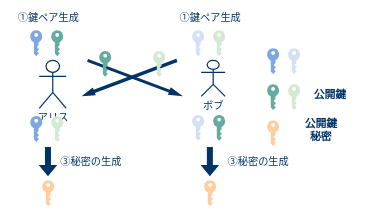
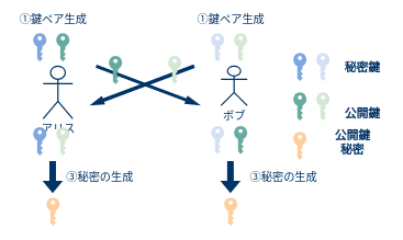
  <mxCell id="0" />
  <mxCell id="1" parent="0" />
  <mxCell id="2" value="&lt;font color=&quot;#003366&quot;&gt;&lt;font style=&quot;font-size: 17px&quot;&gt;アリス&lt;/font&gt;&lt;br&gt;&lt;/font&gt;" style="shape=umlActor;verticalLabelPosition=bottom;labelBackgroundColor=#ffffff;verticalAlign=top;html=1;outlineConnect=0;strokeColor=#003366;strokeWidth=2;" parent="1" vertex="1"><mxGeometry x="65" y="100" width="45" height="80" as="geometry" /></mxCell>
  <mxCell id="3" value="&lt;font color=&quot;#003366&quot;&gt;&lt;font style=&quot;font-size: 17px&quot;&gt;ボブ&lt;/font&gt;&lt;br&gt;&lt;/font&gt;" style="shape=umlActor;verticalLabelPosition=bottom;labelBackgroundColor=#ffffff;verticalAlign=top;html=1;outlineConnect=0;strokeColor=#003366;strokeWidth=2;" parent="1" vertex="1"><mxGeometry x="335" y="100" width="40" height="60" as="geometry" /></mxCell>
  <mxCell id="4" value="" style="shape=flexArrow;endArrow=classic;html=1;endWidth=7.36;endSize=7.208;fillColor=#003366;strokeColor=none;startSize=6;width=5.6;" parent="1" edge="1"><mxGeometry width="50" height="50" relative="1" as="geometry"><mxPoint x="295" y="100" as="sourcePoint" /><mxPoint x="135" y="160" as="targetPoint" /></mxGeometry></mxCell>
  <mxCell id="5" value="" style="shape=flexArrow;endArrow=classic;html=1;endWidth=7.68;endSize=7.756;fillColor=#003366;strokeColor=none;startSize=6;width=4.8;" parent="1" edge="1"><mxGeometry width="50" height="50" relative="1" as="geometry"><mxPoint x="145" y="100" as="sourcePoint" /><mxPoint x="305" y="160" as="targetPoint" /></mxGeometry></mxCell>
  <mxCell id="6" value="&lt;span style=&quot;color: rgb(0 , 51 , 102)&quot;&gt;&lt;font style=&quot;font-size: 17px&quot;&gt;①鍵ペア生成&lt;/font&gt;&lt;/span&gt;&lt;font color=&quot;#003366&quot;&gt;&lt;br&gt;&lt;/font&gt;" style="text;html=1;align=center;verticalAlign=middle;resizable=0;points=[];autosize=1;" parent="1" vertex="1"><mxGeometry x="290" y="20" width="120" height="20" as="geometry" /></mxCell>
  <mxCell id="7" value="&lt;font color=&quot;#003366&quot;&gt;&lt;font style=&quot;font-size: 17px&quot;&gt;①鍵ペア生成&lt;/font&gt;&lt;br&gt;&lt;/font&gt;" style="text;html=1;align=center;verticalAlign=middle;resizable=0;points=[];autosize=1;" parent="1" vertex="1"><mxGeometry x="20" y="20" width="120" height="20" as="geometry" /></mxCell>
  <mxCell id="8" value="" style="pointerEvents=1;shadow=0;dashed=0;html=1;strokeColor=none;labelPosition=center;verticalLabelPosition=bottom;verticalAlign=top;outlineConnect=0;align=center;shape=mxgraph.office.security.key_permissions;fillColor=#7EA6E0;" vertex="1" parent="1"><mxGeometry x="50" y="50" width="20" height="43" as="geometry" /></mxCell>
  <mxCell id="9" value="" style="pointerEvents=1;shadow=0;dashed=0;html=1;strokeColor=none;labelPosition=center;verticalLabelPosition=bottom;verticalAlign=top;outlineConnect=0;align=center;shape=mxgraph.office.security.key_permissions;fillColor=#D5E8D4;" vertex="1" parent="1"><mxGeometry x="355" y="50" width="20" height="43" as="geometry" /></mxCell>
  <mxCell id="10" value="" style="pointerEvents=1;shadow=0;dashed=0;html=1;strokeColor=none;labelPosition=center;verticalLabelPosition=bottom;verticalAlign=top;outlineConnect=0;align=center;shape=mxgraph.office.security.key_permissions;fillColor=#67AB9F;" vertex="1" parent="1"><mxGeometry x="85" y="50" width="20" height="43" as="geometry" /></mxCell>
  <mxCell id="11" value="" style="pointerEvents=1;shadow=0;dashed=0;html=1;strokeColor=none;labelPosition=center;verticalLabelPosition=bottom;verticalAlign=top;outlineConnect=0;align=center;shape=mxgraph.office.security.key_permissions;fillColor=#D4E1F5;" vertex="1" parent="1"><mxGeometry x="320" y="50" width="20" height="43" as="geometry" /></mxCell>
  <mxCell id="12" value="" style="pointerEvents=1;shadow=0;dashed=0;html=1;strokeColor=none;labelPosition=center;verticalLabelPosition=bottom;verticalAlign=top;outlineConnect=0;align=center;shape=mxgraph.office.security.key_permissions;fillColor=#FFCE9F;" vertex="1" parent="1"><mxGeometry x="70" y="300" width="20" height="43" as="geometry" /></mxCell>
  <mxCell id="13" value="" style="pointerEvents=1;shadow=0;dashed=0;html=1;strokeColor=none;labelPosition=center;verticalLabelPosition=bottom;verticalAlign=top;outlineConnect=0;align=center;shape=mxgraph.office.security.key_permissions;fillColor=#FFCE9F;" vertex="1" parent="1"><mxGeometry x="445" y="200" width="20" height="43" as="geometry" /></mxCell>
  <mxCell id="14" value="" style="pointerEvents=1;shadow=0;dashed=0;html=1;strokeColor=none;labelPosition=center;verticalLabelPosition=bottom;verticalAlign=top;outlineConnect=0;align=center;shape=mxgraph.office.security.key_permissions;fillColor=#7EA6E0;" vertex="1" parent="1"><mxGeometry x="445" y="80" width="20" height="43" as="geometry" /></mxCell>
  <mxCell id="15" value="" style="pointerEvents=1;shadow=0;dashed=0;html=1;strokeColor=none;labelPosition=center;verticalLabelPosition=bottom;verticalAlign=top;outlineConnect=0;align=center;shape=mxgraph.office.security.key_permissions;fillColor=#67AB9F;" vertex="1" parent="1"><mxGeometry x="445" y="140" width="20" height="43" as="geometry" /></mxCell>
- <mxCell id="16" value="&lt;font color=&quot;#003366&quot; size=&quot;1&quot;&gt;&lt;b style=&quot;font-size: 18px&quot;&gt;公開鍵&lt;/b&gt;&lt;/font&gt;" style="text;html=1;strokeColor=none;fillColor=none;align=center;verticalAlign=middle;whiteSpace=wrap;rounded=0;dashed=1;" vertex="1" parent="1"><mxGeometry x="515" y="140" width="70" height="34" as="geometry" /></mxCell>
+ <mxCell id="16" value="&lt;font color=&quot;#003366&quot; size=&quot;1&quot;&gt;&lt;b style=&quot;font-size: 18px&quot;&gt;公開鍵&lt;/b&gt;&lt;/font&gt;" style="text;html=1;strokeColor=none;fillColor=none;align=center;verticalAlign=middle;whiteSpace=wrap;rounded=0;dashed=1;" vertex="1" parent="1"><mxGeometry x="515" y="155" width="70" height="34" as="geometry" /></mxCell>
+ <mxCell id="17" value="&lt;font color=&quot;#003366&quot; size=&quot;1&quot;&gt;&lt;b style=&quot;font-size: 18px&quot;&gt;秘密鍵&lt;/b&gt;&lt;/font&gt;" style="text;html=1;strokeColor=none;fillColor=none;align=center;verticalAlign=middle;whiteSpace=wrap;rounded=0;dashed=1;" vertex="1" parent="1"><mxGeometry x="515" y="84.5" width="70" height="34" as="geometry" /></mxCell>
  <mxCell id="18" value="" style="pointerEvents=1;shadow=0;dashed=0;html=1;strokeColor=none;labelPosition=center;verticalLabelPosition=bottom;verticalAlign=top;outlineConnect=0;align=center;shape=mxgraph.office.security.key_permissions;fillColor=#D4E1F5;" vertex="1" parent="1"><mxGeometry x="480" y="80" width="20" height="43" as="geometry" /></mxCell>
  <mxCell id="19" value="" style="pointerEvents=1;shadow=0;dashed=0;html=1;strokeColor=none;labelPosition=center;verticalLabelPosition=bottom;verticalAlign=top;outlineConnect=0;align=center;shape=mxgraph.office.security.key_permissions;fillColor=#D5E8D4;" vertex="1" parent="1"><mxGeometry x="480" y="140" width="20" height="43" as="geometry" /></mxCell>
  <mxCell id="20" value="" style="pointerEvents=1;shadow=0;dashed=0;html=1;strokeColor=none;labelPosition=center;verticalLabelPosition=bottom;verticalAlign=top;outlineConnect=0;align=center;shape=mxgraph.office.security.key_permissions;fillColor=#D5E8D4;" vertex="1" parent="1"><mxGeometry x="255" y="84.5" width="20" height="43" as="geometry" /></mxCell>
  <mxCell id="21" value="" style="pointerEvents=1;shadow=0;dashed=0;html=1;strokeColor=none;labelPosition=center;verticalLabelPosition=bottom;verticalAlign=top;outlineConnect=0;align=center;shape=mxgraph.office.security.key_permissions;fillColor=#67AB9F;" vertex="1" parent="1"><mxGeometry x="165" y="84.5" width="20" height="43" as="geometry" /></mxCell>
  <mxCell id="22" value="&lt;font color=&quot;#003366&quot;&gt;&lt;span style=&quot;font-size: 18px&quot;&gt;&lt;b&gt;公開鍵&lt;br&gt;秘密&lt;/b&gt;&lt;/span&gt;&lt;/font&gt;" style="text;html=1;strokeColor=none;fillColor=none;align=center;verticalAlign=middle;whiteSpace=wrap;rounded=0;dashed=1;" vertex="1" parent="1"><mxGeometry x="480" y="200" width="110" height="34" as="geometry" /></mxCell>
  <mxCell id="23" value="" style="pointerEvents=1;shadow=0;dashed=0;html=1;strokeColor=none;labelPosition=center;verticalLabelPosition=bottom;verticalAlign=top;outlineConnect=0;align=center;shape=mxgraph.office.security.key_permissions;fillColor=#D5E8D4;" vertex="1" parent="1"><mxGeometry x="85" y="193" width="20" height="43" as="geometry" /></mxCell>
  <mxCell id="24" value="" style="pointerEvents=1;shadow=0;dashed=0;html=1;strokeColor=none;labelPosition=center;verticalLabelPosition=bottom;verticalAlign=top;outlineConnect=0;align=center;shape=mxgraph.office.security.key_permissions;fillColor=#7EA6E0;" vertex="1" parent="1"><mxGeometry x="50" y="193" width="20" height="43" as="geometry" /></mxCell>
  <mxCell id="25" value="" style="pointerEvents=1;shadow=0;dashed=0;html=1;strokeColor=none;labelPosition=center;verticalLabelPosition=bottom;verticalAlign=top;outlineConnect=0;align=center;shape=mxgraph.office.security.key_permissions;fillColor=#D4E1F5;" vertex="1" parent="1"><mxGeometry x="320" y="191" width="20" height="43" as="geometry" /></mxCell>
  <mxCell id="26" value="" style="pointerEvents=1;shadow=0;dashed=0;html=1;strokeColor=none;labelPosition=center;verticalLabelPosition=bottom;verticalAlign=top;outlineConnect=0;align=center;shape=mxgraph.office.security.key_permissions;fillColor=#67AB9F;" vertex="1" parent="1"><mxGeometry x="355" y="191" width="20" height="43" as="geometry" /></mxCell>
  <mxCell id="27" value="" style="pointerEvents=1;shadow=0;dashed=0;html=1;strokeColor=none;labelPosition=center;verticalLabelPosition=bottom;verticalAlign=top;outlineConnect=0;align=center;shape=mxgraph.office.security.key_permissions;fillColor=#FFCE9F;" vertex="1" parent="1"><mxGeometry x="340" y="300" width="20" height="43" as="geometry" /></mxCell>
  <mxCell id="28" value="" style="shape=flexArrow;endArrow=classic;html=1;fillColor=#003366;strokeColor=none;" edge="1" parent="1"><mxGeometry width="50" height="50" relative="1" as="geometry"><mxPoint x="79.5" y="244" as="sourcePoint" /><mxPoint x="79.5" y="294" as="targetPoint" /></mxGeometry></mxCell>
  <mxCell id="29" value="" style="shape=flexArrow;endArrow=classic;html=1;fillColor=#003366;strokeColor=none;" edge="1" parent="1"><mxGeometry width="50" height="50" relative="1" as="geometry"><mxPoint x="349.5" y="244" as="sourcePoint" /><mxPoint x="349.5" y="294" as="targetPoint" /></mxGeometry></mxCell>
  <mxCell id="30" value="&lt;font color=&quot;#003366&quot;&gt;&lt;font style=&quot;font-size: 17px&quot;&gt;③秘密の生成&lt;/font&gt;&lt;br&gt;&lt;/font&gt;" style="text;html=1;align=center;verticalAlign=middle;resizable=0;points=[];autosize=1;" vertex="1" parent="1"><mxGeometry x="91" y="260" width="120" height="20" as="geometry" /></mxCell>
  <mxCell id="31" value="&lt;font color=&quot;#003366&quot;&gt;&lt;font style=&quot;font-size: 17px&quot;&gt;③秘密の生成&lt;/font&gt;&lt;br&gt;&lt;/font&gt;" style="text;html=1;align=center;verticalAlign=middle;resizable=0;points=[];autosize=1;" vertex="1" parent="1"><mxGeometry x="370" y="260" width="120" height="20" as="geometry" /></mxCell>
